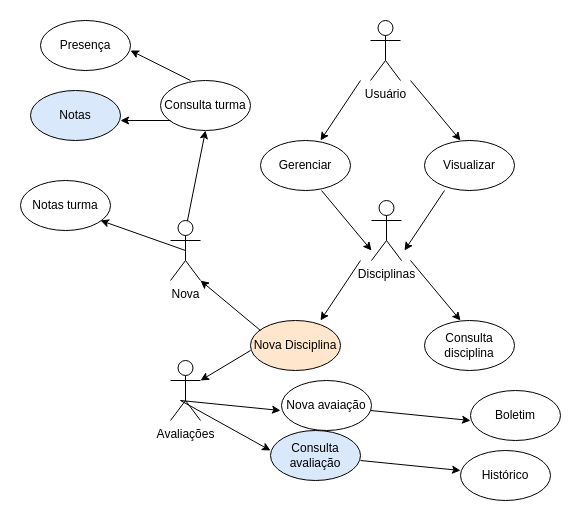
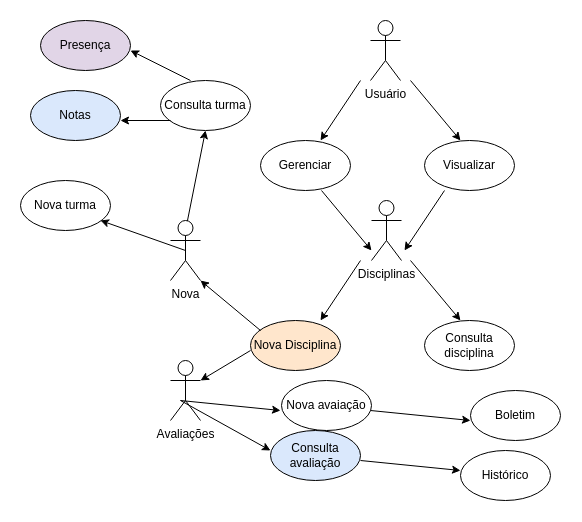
  <mxCell id="0" />
  <mxCell id="1" parent="0" />
  <mxCell id="2" value="Usuário" style="shape=umlActor;verticalLabelPosition=bottom;verticalAlign=top;html=1;outlineConnect=0;" vertex="1" parent="1"><mxGeometry x="370" width="30" height="60" as="geometry" y="20" /></mxCell>
  <mxCell id="3" value="" style="endArrow=classic;html=1;rounded=0;" edge="1" parent="1"><mxGeometry width="50" height="50" relative="1" as="geometry"><mxPoint x="360" y="80" as="sourcePoint" /><mxPoint x="320" y="140" as="targetPoint" /><Array as="points" /></mxGeometry></mxCell>
  <mxCell id="4" value="" style="endArrow=classic;html=1;rounded=0;" edge="1" parent="1"><mxGeometry width="50" height="50" relative="1" as="geometry"><mxPoint x="410" y="80" as="sourcePoint" /><mxPoint x="460" y="140" as="targetPoint" /><Array as="points" /></mxGeometry></mxCell>
  <mxCell id="5" value="Gerenciar" style="ellipse;whiteSpace=wrap;html=1;" vertex="1" parent="1"><mxGeometry x="260" y="140" width="90" height="50" as="geometry" /></mxCell>
  <mxCell id="6" value="Visualizar" style="ellipse;whiteSpace=wrap;html=1;" vertex="1" parent="1"><mxGeometry x="424" y="140" width="90" height="50" as="geometry" /></mxCell>
  <mxCell id="7" value="Disciplinas" style="shape=umlActor;verticalLabelPosition=bottom;verticalAlign=top;html=1;outlineConnect=0;" vertex="1" parent="1"><mxGeometry x="371" y="200" width="30" height="60" as="geometry" /></mxCell>
  <mxCell id="8" value="" style="endArrow=classic;html=1;rounded=0;" edge="1" parent="1"><mxGeometry width="50" height="50" relative="1" as="geometry"><mxPoint x="321" y="190" as="sourcePoint" /><mxPoint x="371" y="250" as="targetPoint" /><Array as="points" /></mxGeometry></mxCell>
  <mxCell id="9" value="" style="endArrow=classic;html=1;rounded=0;" edge="1" parent="1"><mxGeometry width="50" height="50" relative="1" as="geometry"><mxPoint x="444" y="190" as="sourcePoint" /><mxPoint x="404" y="250" as="targetPoint" /><Array as="points" /></mxGeometry></mxCell>
  <mxCell id="10" value="" style="endArrow=classic;html=1;rounded=0;" edge="1" parent="1"><mxGeometry width="50" height="50" relative="1" as="geometry"><mxPoint x="360" y="260" as="sourcePoint" /><mxPoint x="320" y="320" as="targetPoint" /><Array as="points" /></mxGeometry></mxCell>
  <mxCell id="11" value="" style="endArrow=classic;html=1;rounded=0;" edge="1" parent="1"><mxGeometry width="50" height="50" relative="1" as="geometry"><mxPoint x="410" y="260" as="sourcePoint" /><mxPoint x="460" y="320" as="targetPoint" /><Array as="points" /></mxGeometry></mxCell>
  <mxCell id="12" value="Nova Disciplina" style="ellipse;whiteSpace=wrap;html=1;fillColor=#ffe6cc;" vertex="1" parent="1"><mxGeometry x="250" y="320" width="90" height="50" as="geometry" /></mxCell>
  <mxCell id="13" value="Consulta disciplina" style="ellipse;whiteSpace=wrap;html=1;" vertex="1" parent="1"><mxGeometry x="424" y="320" width="90" height="50" as="geometry" /></mxCell>
  <mxCell id="14" value="" style="endArrow=classic;html=1;rounded=0;" edge="1" parent="1"><mxGeometry width="50" height="50" relative="1" as="geometry"><mxPoint x="250" y="350" as="sourcePoint" /><mxPoint x="200" y="380" as="targetPoint" /><Array as="points"><mxPoint x="250" y="350" /></Array></mxGeometry></mxCell>
  <mxCell id="15" value="" style="endArrow=classic;html=1;rounded=0;entryX=1;entryY=1;entryDx=0;entryDy=0;entryPerimeter=0;" edge="1" parent="1" target="24"><mxGeometry width="50" height="50" relative="1" as="geometry"><mxPoint x="260" y="330" as="sourcePoint" /><mxPoint x="220" y="270" as="targetPoint" /><Array as="points" /></mxGeometry></mxCell>
  <mxCell id="16" value="" style="endArrow=classic;html=1;rounded=0;entryX=0.5;entryY=1;entryDx=0;entryDy=0;" edge="1" parent="1" target="19"><mxGeometry width="50" height="50" relative="1" as="geometry"><mxPoint x="185" y="230" as="sourcePoint" /><mxPoint x="200" y="180" as="targetPoint" /><Array as="points" /></mxGeometry></mxCell>
  <mxCell id="17" value="" style="endArrow=classic;html=1;rounded=0;exitX=0.5;exitY=0.5;exitDx=0;exitDy=0;exitPerimeter=0;" edge="1" parent="1" source="24"><mxGeometry width="50" height="50" relative="1" as="geometry"><mxPoint x="140" y="250" as="sourcePoint" /><mxPoint x="100" y="220" as="targetPoint" /><Array as="points" /></mxGeometry></mxCell>
- <mxCell id="18" value="Notas turma" style="ellipse;whiteSpace=wrap;html=1;" vertex="1" parent="1"><mxGeometry x="20" y="180" width="90" height="50" as="geometry" /></mxCell>
+ <mxCell id="18" value="Nova turma" style="ellipse;whiteSpace=wrap;html=1;" vertex="1" parent="1"><mxGeometry x="20" y="180" width="90" height="50" as="geometry" /></mxCell>
  <mxCell id="19" value="Consulta turma" style="ellipse;whiteSpace=wrap;html=1;" vertex="1" parent="1"><mxGeometry x="160" y="80" width="90" height="50" as="geometry" /></mxCell>
  <mxCell id="20" value="" style="endArrow=classic;html=1;rounded=0;" edge="1" parent="1"><mxGeometry width="50" height="50" relative="1" as="geometry"><mxPoint x="170" y="120" as="sourcePoint" /><mxPoint x="120" y="120" as="targetPoint" /><Array as="points" /></mxGeometry></mxCell>
  <mxCell id="21" value="" style="endArrow=classic;html=1;rounded=0;" edge="1" parent="1"><mxGeometry width="50" height="50" relative="1" as="geometry"><mxPoint x="190" y="80" as="sourcePoint" /><mxPoint x="130" y="50" as="targetPoint" /><Array as="points" /></mxGeometry></mxCell>
- <mxCell id="22" value="Presença" style="ellipse;whiteSpace=wrap;html=1;" vertex="1" parent="1"><mxGeometry x="40" width="90" height="50" as="geometry" y="20" /></mxCell>
+ <mxCell id="22" value="Presença" style="ellipse;whiteSpace=wrap;html=1;fillColor=#e1d5e7;" vertex="1" parent="1"><mxGeometry x="40" width="90" height="50" as="geometry" y="20" /></mxCell>
  <mxCell id="23" value="Notas" style="ellipse;whiteSpace=wrap;html=1;fillColor=#dae8fc;" vertex="1" parent="1"><mxGeometry x="30" y="90" width="90" height="50" as="geometry" /></mxCell>
  <mxCell id="24" value="Nova" style="shape=umlActor;verticalLabelPosition=bottom;verticalAlign=top;html=1;outlineConnect=0;" vertex="1" parent="1"><mxGeometry x="170" y="220" width="30" height="60" as="geometry" /></mxCell>
  <mxCell id="25" value="Avaliações" style="shape=umlActor;verticalLabelPosition=bottom;verticalAlign=top;html=1;outlineConnect=0;" vertex="1" parent="1"><mxGeometry x="170" y="360" width="30" height="60" as="geometry" /></mxCell>
  <mxCell id="26" value="" style="endArrow=classic;html=1;rounded=0;" edge="1" parent="1"><mxGeometry width="50" height="50" relative="1" as="geometry"><mxPoint x="180" y="400" as="sourcePoint" /><mxPoint x="280" y="410" as="targetPoint" /><Array as="points" /></mxGeometry></mxCell>
  <mxCell id="27" value="" style="endArrow=classic;html=1;rounded=0;" edge="1" parent="1"><mxGeometry width="50" height="50" relative="1" as="geometry"><mxPoint x="180" y="400" as="sourcePoint" /><mxPoint x="270" y="450" as="targetPoint" /><Array as="points" /></mxGeometry></mxCell>
  <mxCell id="28" value="Nova avaiação" style="ellipse;whiteSpace=wrap;html=1;" vertex="1" parent="1"><mxGeometry x="281" y="380" width="90" height="50" as="geometry" /></mxCell>
  <mxCell id="29" value="Consulta avaliação" style="ellipse;whiteSpace=wrap;html=1;fillColor=#dae8fc;" vertex="1" parent="1"><mxGeometry x="270" y="430" width="90" height="50" as="geometry" /></mxCell>
  <mxCell id="30" value="" style="endArrow=classic;html=1;rounded=0;" edge="1" parent="1"><mxGeometry width="50" height="50" relative="1" as="geometry"><mxPoint x="370" y="410" as="sourcePoint" /><mxPoint x="470" y="420" as="targetPoint" /><Array as="points" /></mxGeometry></mxCell>
  <mxCell id="31" value="" style="endArrow=classic;html=1;rounded=0;" edge="1" parent="1"><mxGeometry width="50" height="50" relative="1" as="geometry"><mxPoint x="360" y="460" as="sourcePoint" /><mxPoint x="460" y="470" as="targetPoint" /><Array as="points" /></mxGeometry></mxCell>
  <mxCell id="32" value="Boletim" style="ellipse;whiteSpace=wrap;html=1;" vertex="1" parent="1"><mxGeometry x="470" y="390" width="90" height="50" as="geometry" /></mxCell>
  <mxCell id="33" value="Histórico" style="ellipse;whiteSpace=wrap;html=1;" vertex="1" parent="1"><mxGeometry x="460" y="450" width="90" height="50" as="geometry" /></mxCell>
